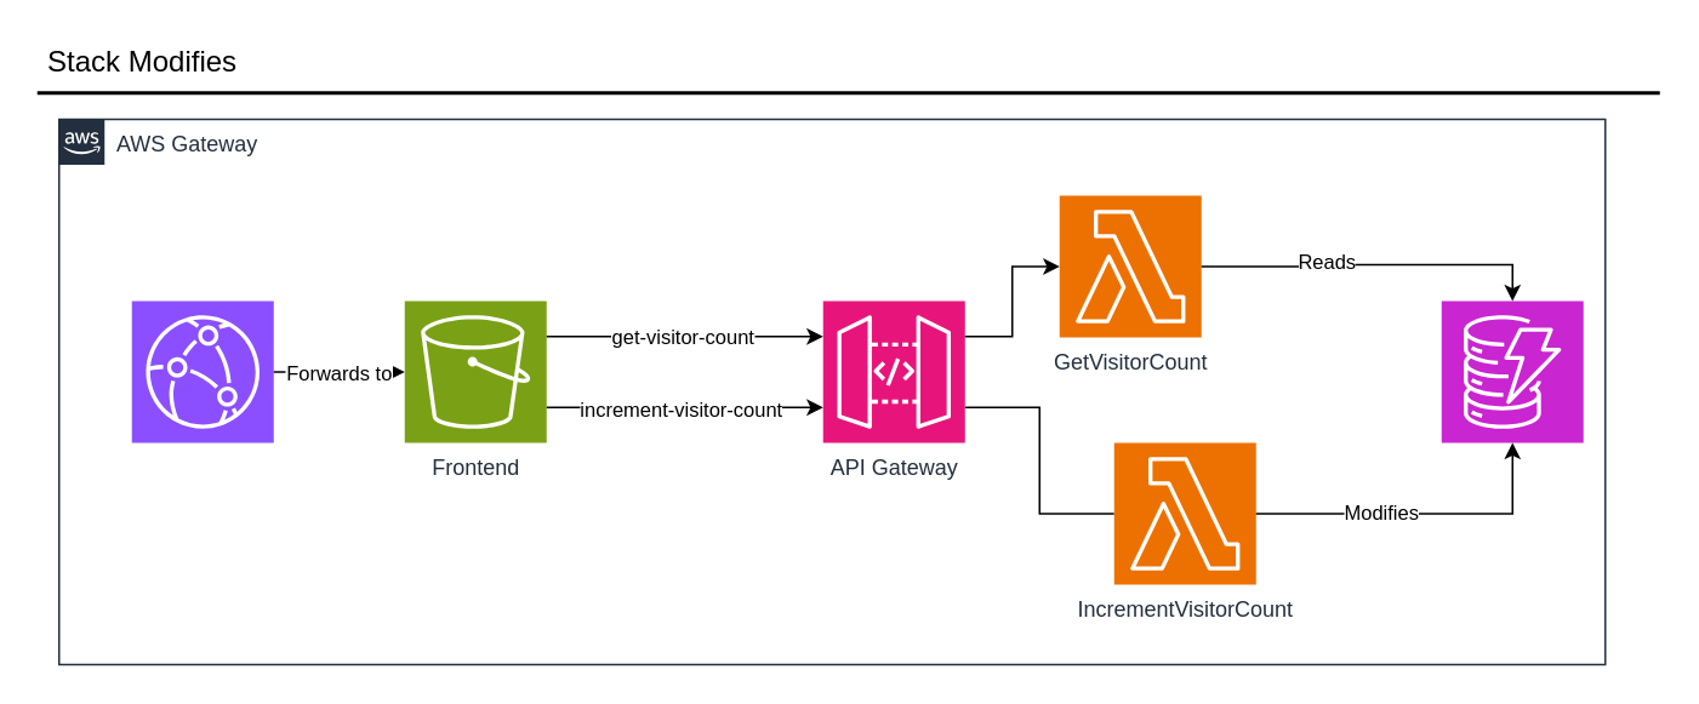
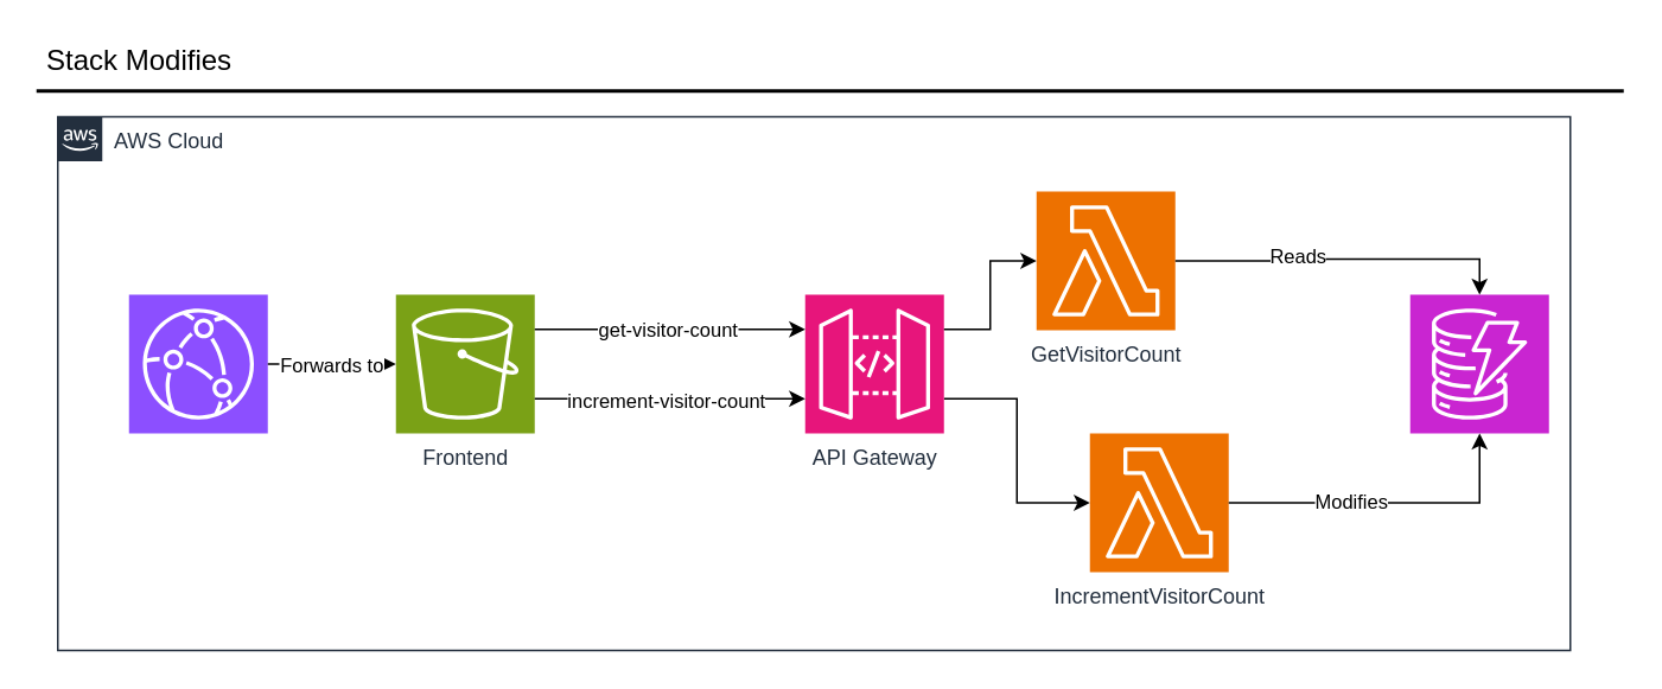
  <mxCell id="0" />
  <mxCell id="1" parent="0" />
  <mxCell id="2" value="Stack Modifies" style="text;html=1;resizable=0;points=[];autosize=1;align=left;verticalAlign=top;spacingTop=-4;fontSize=16" parent="1" vertex="1"><mxGeometry x="24" y="20.5" width="150" height="30" as="geometry" /></mxCell>
  <mxCell id="3" value="" style="line;strokeWidth=2;html=1;fontSize=14;" parent="1" vertex="1"><mxGeometry x="20" y="45.5" width="892" height="10" as="geometry" /></mxCell>
- <mxCell id="4" value="AWS Gateway" style="points=[[0,0],[0.25,0],[0.5,0],[0.75,0],[1,0],[1,0.25],[1,0.5],[1,0.75],[1,1],[0.75,1],[0.5,1],[0.25,1],[0,1],[0,0.75],[0,0.5],[0,0.25]];outlineConnect=0;gradientColor=none;html=1;whiteSpace=wrap;fontSize=12;fontStyle=0;container=1;pointerEvents=0;collapsible=0;recursiveResize=0;shape=mxgraph.aws4.group;grIcon=mxgraph.aws4.group_aws_cloud_alt;strokeColor=#232F3E;fillColor=none;verticalAlign=top;align=left;spacingLeft=30;fontColor=#232F3E;dashed=0;" parent="1" vertex="1"><mxGeometry x="32" y="65" width="850" height="300" as="geometry" /></mxCell>
+ <mxCell id="4" value="AWS Cloud" style="points=[[0,0],[0.25,0],[0.5,0],[0.75,0],[1,0],[1,0.25],[1,0.5],[1,0.75],[1,1],[0.75,1],[0.5,1],[0.25,1],[0,1],[0,0.75],[0,0.5],[0,0.25]];outlineConnect=0;gradientColor=none;html=1;whiteSpace=wrap;fontSize=12;fontStyle=0;container=1;pointerEvents=0;collapsible=0;recursiveResize=0;shape=mxgraph.aws4.group;grIcon=mxgraph.aws4.group_aws_cloud_alt;strokeColor=#232F3E;fillColor=none;verticalAlign=top;align=left;spacingLeft=30;fontColor=#232F3E;dashed=0;" parent="1" vertex="1"><mxGeometry x="32" y="65" width="850" height="300" as="geometry" /></mxCell>
  <mxCell id="5" value="Frontend" style="sketch=0;points=[[0,0,0],[0.25,0,0],[0.5,0,0],[0.75,0,0],[1,0,0],[0,1,0],[0.25,1,0],[0.5,1,0],[0.75,1,0],[1,1,0],[0,0.25,0],[0,0.5,0],[0,0.75,0],[1,0.25,0],[1,0.5,0],[1,0.75,0]];outlineConnect=0;fontColor=#232F3E;fillColor=#7AA116;strokeColor=#ffffff;dashed=0;verticalLabelPosition=bottom;verticalAlign=top;align=center;html=1;fontSize=12;fontStyle=0;aspect=fixed;shape=mxgraph.aws4.resourceIcon;resIcon=mxgraph.aws4.s3;" parent="4" vertex="1"><mxGeometry x="190" y="100" width="78" height="78" as="geometry" /></mxCell>
- <mxCell id="6" style="edgeStyle=orthogonalEdgeStyle;rounded=0;orthogonalLoop=1;jettySize=auto;html=1;exitX=1;exitY=0.75;exitDx=0;exitDy=0;exitPerimeter=0;endArrow=none;" edge="1" parent="4" source="7" target="17"><mxGeometry relative="1" as="geometry" /></mxCell>
+ <mxCell id="6" style="edgeStyle=orthogonalEdgeStyle;rounded=0;orthogonalLoop=1;jettySize=auto;html=1;exitX=1;exitY=0.75;exitDx=0;exitDy=0;exitPerimeter=0;" edge="1" parent="4" source="7" target="17"><mxGeometry relative="1" as="geometry" /></mxCell>
  <mxCell id="7" value="API Gateway" style="sketch=0;points=[[0,0,0],[0.25,0,0],[0.5,0,0],[0.75,0,0],[1,0,0],[0,1,0],[0.25,1,0],[0.5,1,0],[0.75,1,0],[1,1,0],[0,0.25,0],[0,0.5,0],[0,0.75,0],[1,0.25,0],[1,0.5,0],[1,0.75,0]];outlineConnect=0;fontColor=#232F3E;fillColor=#E7157B;strokeColor=#ffffff;dashed=0;verticalLabelPosition=bottom;verticalAlign=top;align=center;html=1;fontSize=12;fontStyle=0;aspect=fixed;shape=mxgraph.aws4.resourceIcon;resIcon=mxgraph.aws4.api_gateway;" parent="4" vertex="1"><mxGeometry x="420" y="100" width="78" height="78" as="geometry" /></mxCell>
  <mxCell id="8" value="GetVisitorCount" style="sketch=0;points=[[0,0,0],[0.25,0,0],[0.5,0,0],[0.75,0,0],[1,0,0],[0,1,0],[0.25,1,0],[0.5,1,0],[0.75,1,0],[1,1,0],[0,0.25,0],[0,0.5,0],[0,0.75,0],[1,0.25,0],[1,0.5,0],[1,0.75,0]];outlineConnect=0;fontColor=#232F3E;fillColor=#ED7100;strokeColor=#ffffff;dashed=0;verticalLabelPosition=bottom;verticalAlign=top;align=center;html=1;fontSize=12;fontStyle=0;aspect=fixed;shape=mxgraph.aws4.resourceIcon;resIcon=mxgraph.aws4.lambda;" parent="4" vertex="1"><mxGeometry x="550" y="42" width="78" height="78" as="geometry" /></mxCell>
  <mxCell id="9" value="" style="sketch=0;points=[[0,0,0],[0.25,0,0],[0.5,0,0],[0.75,0,0],[1,0,0],[0,1,0],[0.25,1,0],[0.5,1,0],[0.75,1,0],[1,1,0],[0,0.25,0],[0,0.5,0],[0,0.75,0],[1,0.25,0],[1,0.5,0],[1,0.75,0]];outlineConnect=0;fontColor=#232F3E;fillColor=#8C4FFF;strokeColor=#ffffff;dashed=0;verticalLabelPosition=bottom;verticalAlign=top;align=center;html=1;fontSize=12;fontStyle=0;aspect=fixed;shape=mxgraph.aws4.resourceIcon;resIcon=mxgraph.aws4.cloudfront;" parent="4" vertex="1"><mxGeometry x="40" y="100" width="78" height="78" as="geometry" /></mxCell>
  <mxCell id="10" style="edgeStyle=orthogonalEdgeStyle;rounded=0;orthogonalLoop=1;jettySize=auto;html=1;exitX=1;exitY=0.25;exitDx=0;exitDy=0;exitPerimeter=0;entryX=0;entryY=0.25;entryDx=0;entryDy=0;entryPerimeter=0;" edge="1" parent="4" source="5" target="7"><mxGeometry relative="1" as="geometry" /></mxCell>
  <mxCell id="11" value="get-visitor-count" style="edgeLabel;html=1;align=center;verticalAlign=middle;resizable=0;points=[];" vertex="1" connectable="0" parent="10"><mxGeometry x="-0.182" y="1" relative="1" as="geometry"><mxPoint x="12" y="1" as="offset" /></mxGeometry></mxCell>
  <mxCell id="12" style="edgeStyle=orthogonalEdgeStyle;rounded=0;orthogonalLoop=1;jettySize=auto;html=1;exitX=1;exitY=0.75;exitDx=0;exitDy=0;exitPerimeter=0;entryX=0;entryY=0.75;entryDx=0;entryDy=0;entryPerimeter=0;" edge="1" parent="4" source="5" target="7"><mxGeometry relative="1" as="geometry" /></mxCell>
  <mxCell id="13" value="increment-visitor-count" style="edgeLabel;html=1;align=center;verticalAlign=middle;resizable=0;points=[];" vertex="1" connectable="0" parent="12"><mxGeometry x="-0.035" y="-1" relative="1" as="geometry"><mxPoint as="offset" /></mxGeometry></mxCell>
  <mxCell id="14" value="" style="sketch=0;points=[[0,0,0],[0.25,0,0],[0.5,0,0],[0.75,0,0],[1,0,0],[0,1,0],[0.25,1,0],[0.5,1,0],[0.75,1,0],[1,1,0],[0,0.25,0],[0,0.5,0],[0,0.75,0],[1,0.25,0],[1,0.5,0],[1,0.75,0]];outlineConnect=0;fontColor=#232F3E;fillColor=#C925D1;strokeColor=#ffffff;dashed=0;verticalLabelPosition=bottom;verticalAlign=top;align=center;html=1;fontSize=12;fontStyle=0;aspect=fixed;shape=mxgraph.aws4.resourceIcon;resIcon=mxgraph.aws4.dynamodb;" parent="4" vertex="1"><mxGeometry x="760" y="100" width="78" height="78" as="geometry" /></mxCell>
  <mxCell id="15" style="edgeStyle=orthogonalEdgeStyle;rounded=0;orthogonalLoop=1;jettySize=auto;html=1;entryX=0;entryY=0.5;entryDx=0;entryDy=0;entryPerimeter=0;" edge="1" parent="4" source="9" target="5"><mxGeometry relative="1" as="geometry" /></mxCell>
  <mxCell id="16" value="Forwards to" style="edgeLabel;html=1;align=center;verticalAlign=middle;resizable=0;points=[];" vertex="1" connectable="0" parent="15"><mxGeometry x="-0.014" relative="1" as="geometry"><mxPoint as="offset" /></mxGeometry></mxCell>
  <mxCell id="17" value="IncrementVisitorCount" style="sketch=0;points=[[0,0,0],[0.25,0,0],[0.5,0,0],[0.75,0,0],[1,0,0],[0,1,0],[0.25,1,0],[0.5,1,0],[0.75,1,0],[1,1,0],[0,0.25,0],[0,0.5,0],[0,0.75,0],[1,0.25,0],[1,0.5,0],[1,0.75,0]];outlineConnect=0;fontColor=#232F3E;fillColor=#ED7100;strokeColor=#ffffff;dashed=0;verticalLabelPosition=bottom;verticalAlign=top;align=center;html=1;fontSize=12;fontStyle=0;aspect=fixed;shape=mxgraph.aws4.resourceIcon;resIcon=mxgraph.aws4.lambda;" vertex="1" parent="4"><mxGeometry x="580" y="178" width="78" height="78" as="geometry" /></mxCell>
  <mxCell id="18" style="edgeStyle=orthogonalEdgeStyle;rounded=0;orthogonalLoop=1;jettySize=auto;html=1;exitX=1;exitY=0.25;exitDx=0;exitDy=0;exitPerimeter=0;entryX=0;entryY=0.5;entryDx=0;entryDy=0;entryPerimeter=0;" edge="1" parent="4" source="7" target="8"><mxGeometry relative="1" as="geometry" /></mxCell>
  <mxCell id="19" style="edgeStyle=orthogonalEdgeStyle;rounded=0;orthogonalLoop=1;jettySize=auto;html=1;exitX=1;exitY=0.5;exitDx=0;exitDy=0;exitPerimeter=0;entryX=0.5;entryY=0;entryDx=0;entryDy=0;entryPerimeter=0;" edge="1" parent="4" source="8" target="14"><mxGeometry relative="1" as="geometry" /></mxCell>
  <mxCell id="20" value="Reads" style="edgeLabel;html=1;align=center;verticalAlign=middle;resizable=0;points=[];" vertex="1" connectable="0" parent="19"><mxGeometry x="-0.279" y="2" relative="1" as="geometry"><mxPoint as="offset" /></mxGeometry></mxCell>
  <mxCell id="21" style="edgeStyle=orthogonalEdgeStyle;rounded=0;orthogonalLoop=1;jettySize=auto;html=1;exitX=1;exitY=0.5;exitDx=0;exitDy=0;exitPerimeter=0;entryX=0.5;entryY=1;entryDx=0;entryDy=0;entryPerimeter=0;" edge="1" parent="4" source="17" target="14"><mxGeometry relative="1" as="geometry" /></mxCell>
  <mxCell id="22" value="Modifies" style="edgeLabel;html=1;align=center;verticalAlign=middle;resizable=0;points=[];" vertex="1" connectable="0" parent="21"><mxGeometry x="-0.239" y="1" relative="1" as="geometry"><mxPoint as="offset" /></mxGeometry></mxCell>
